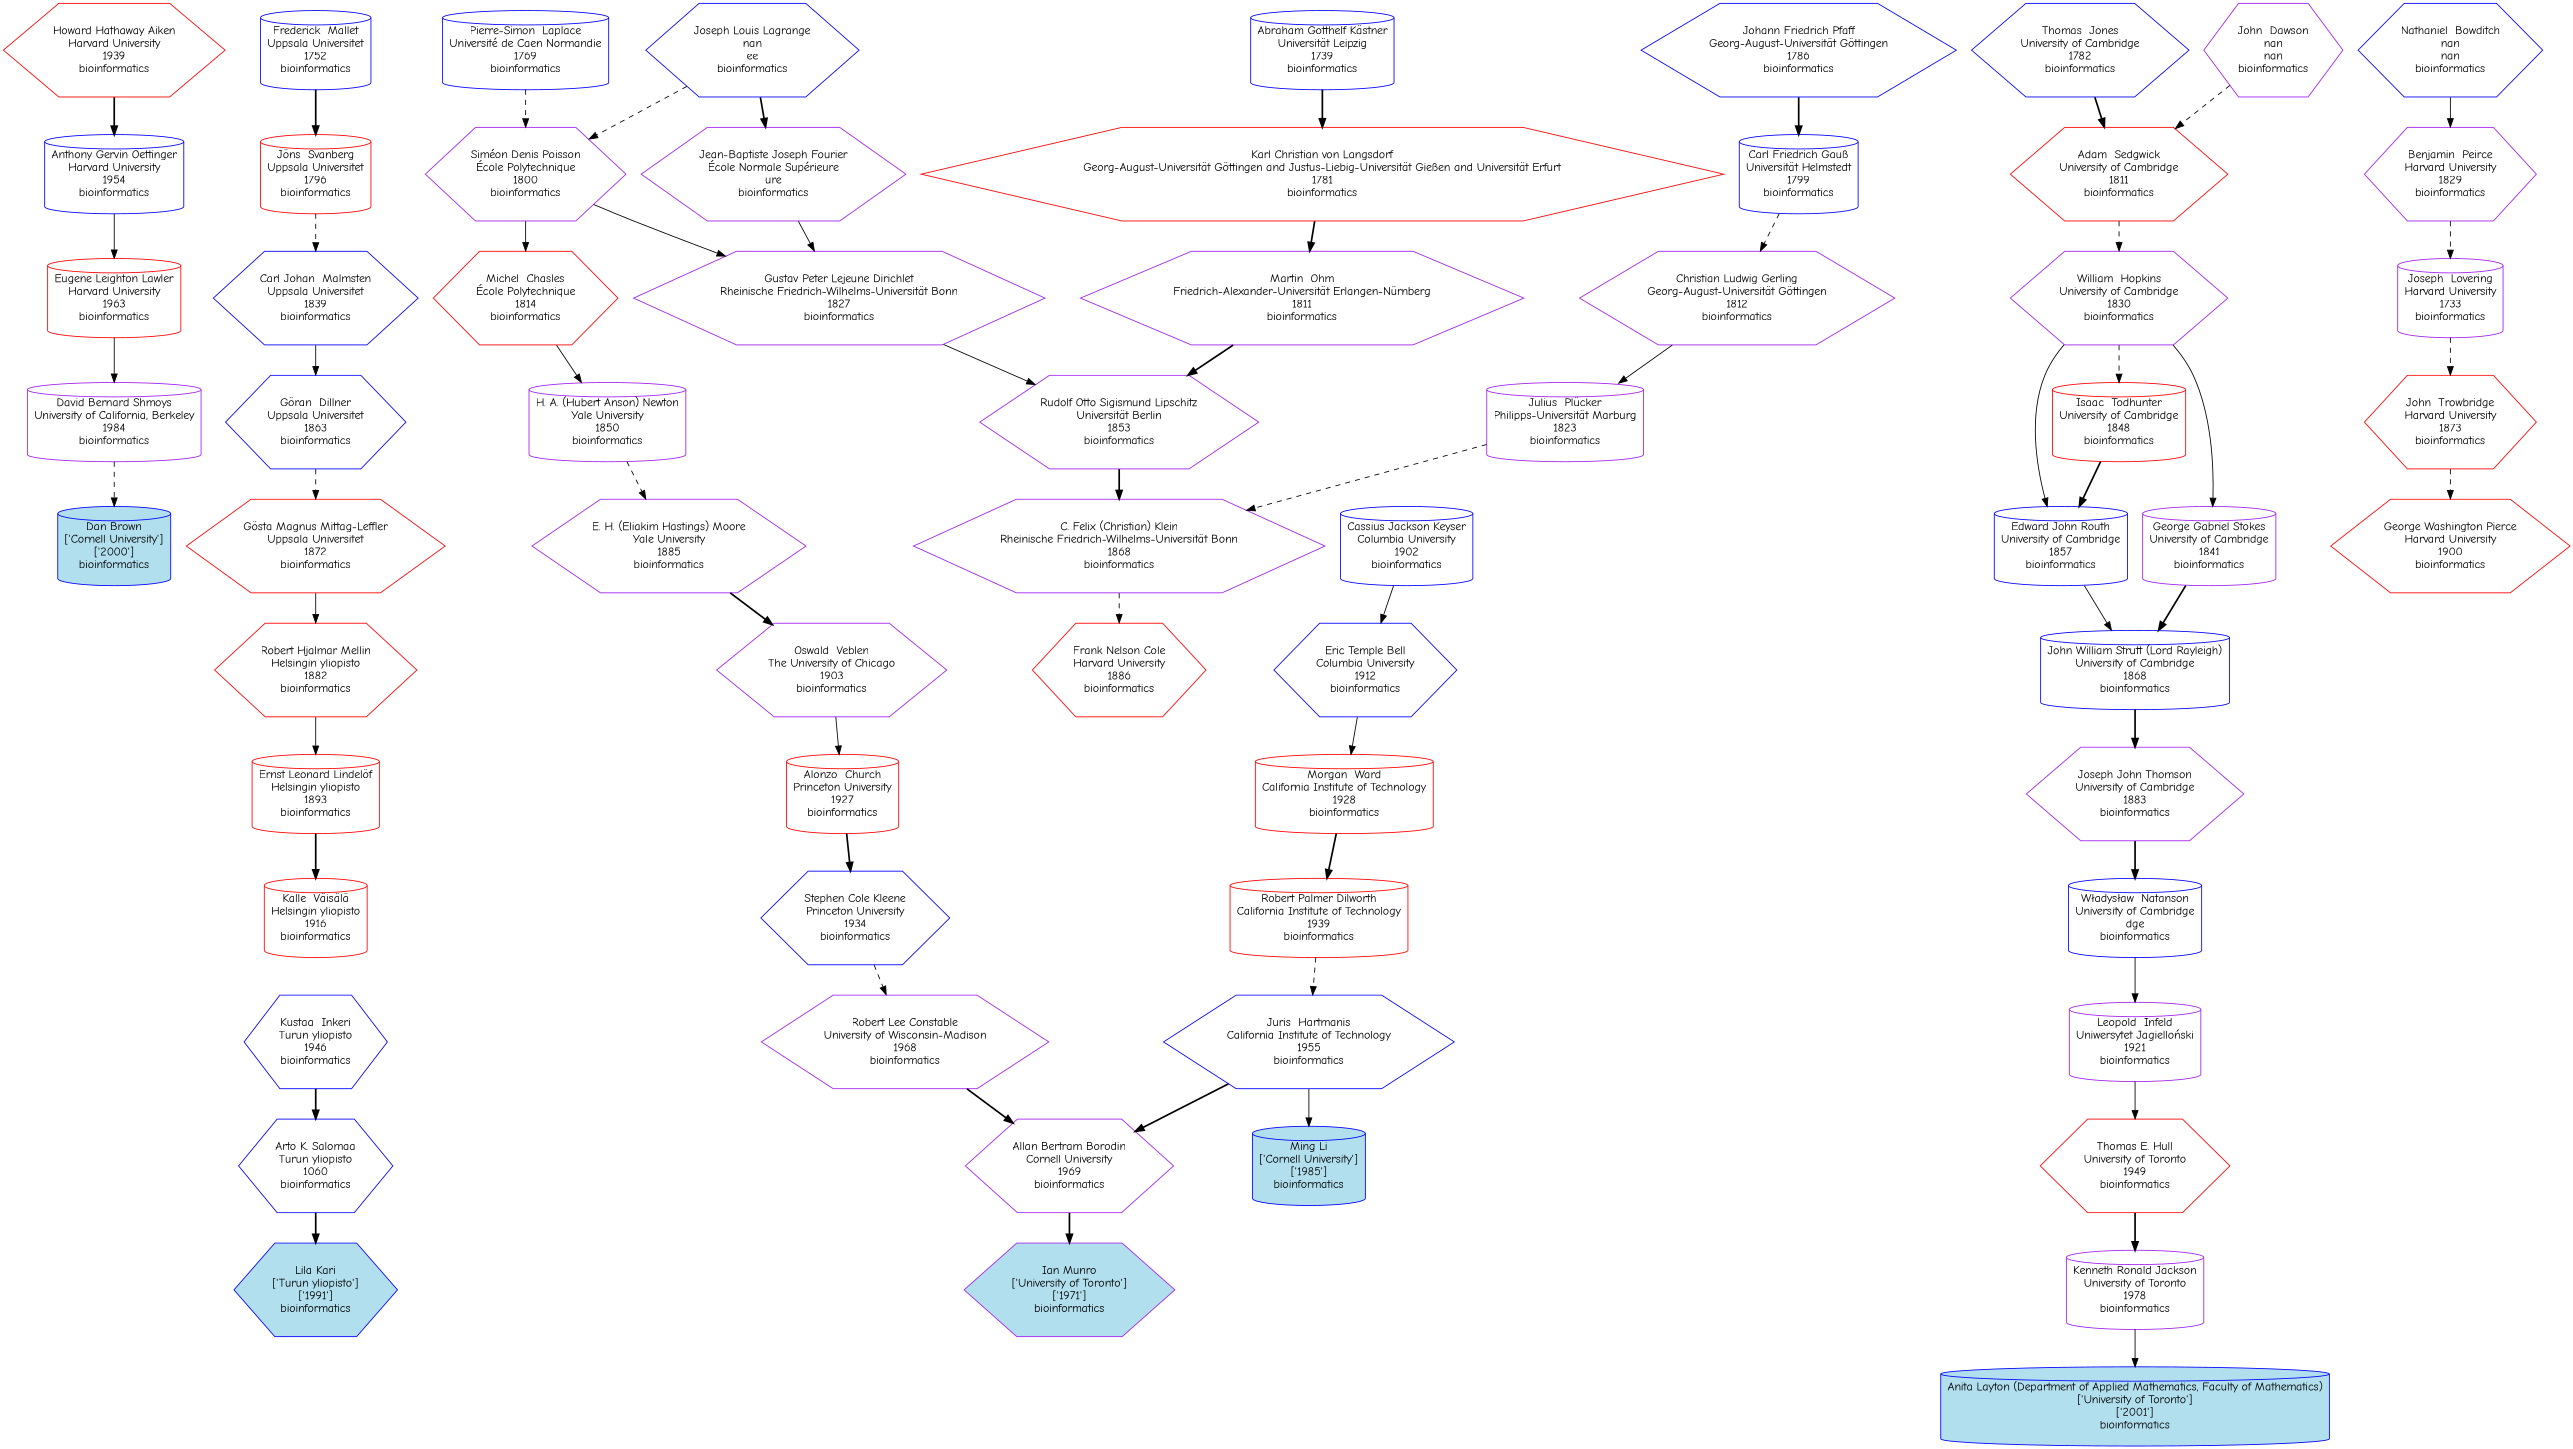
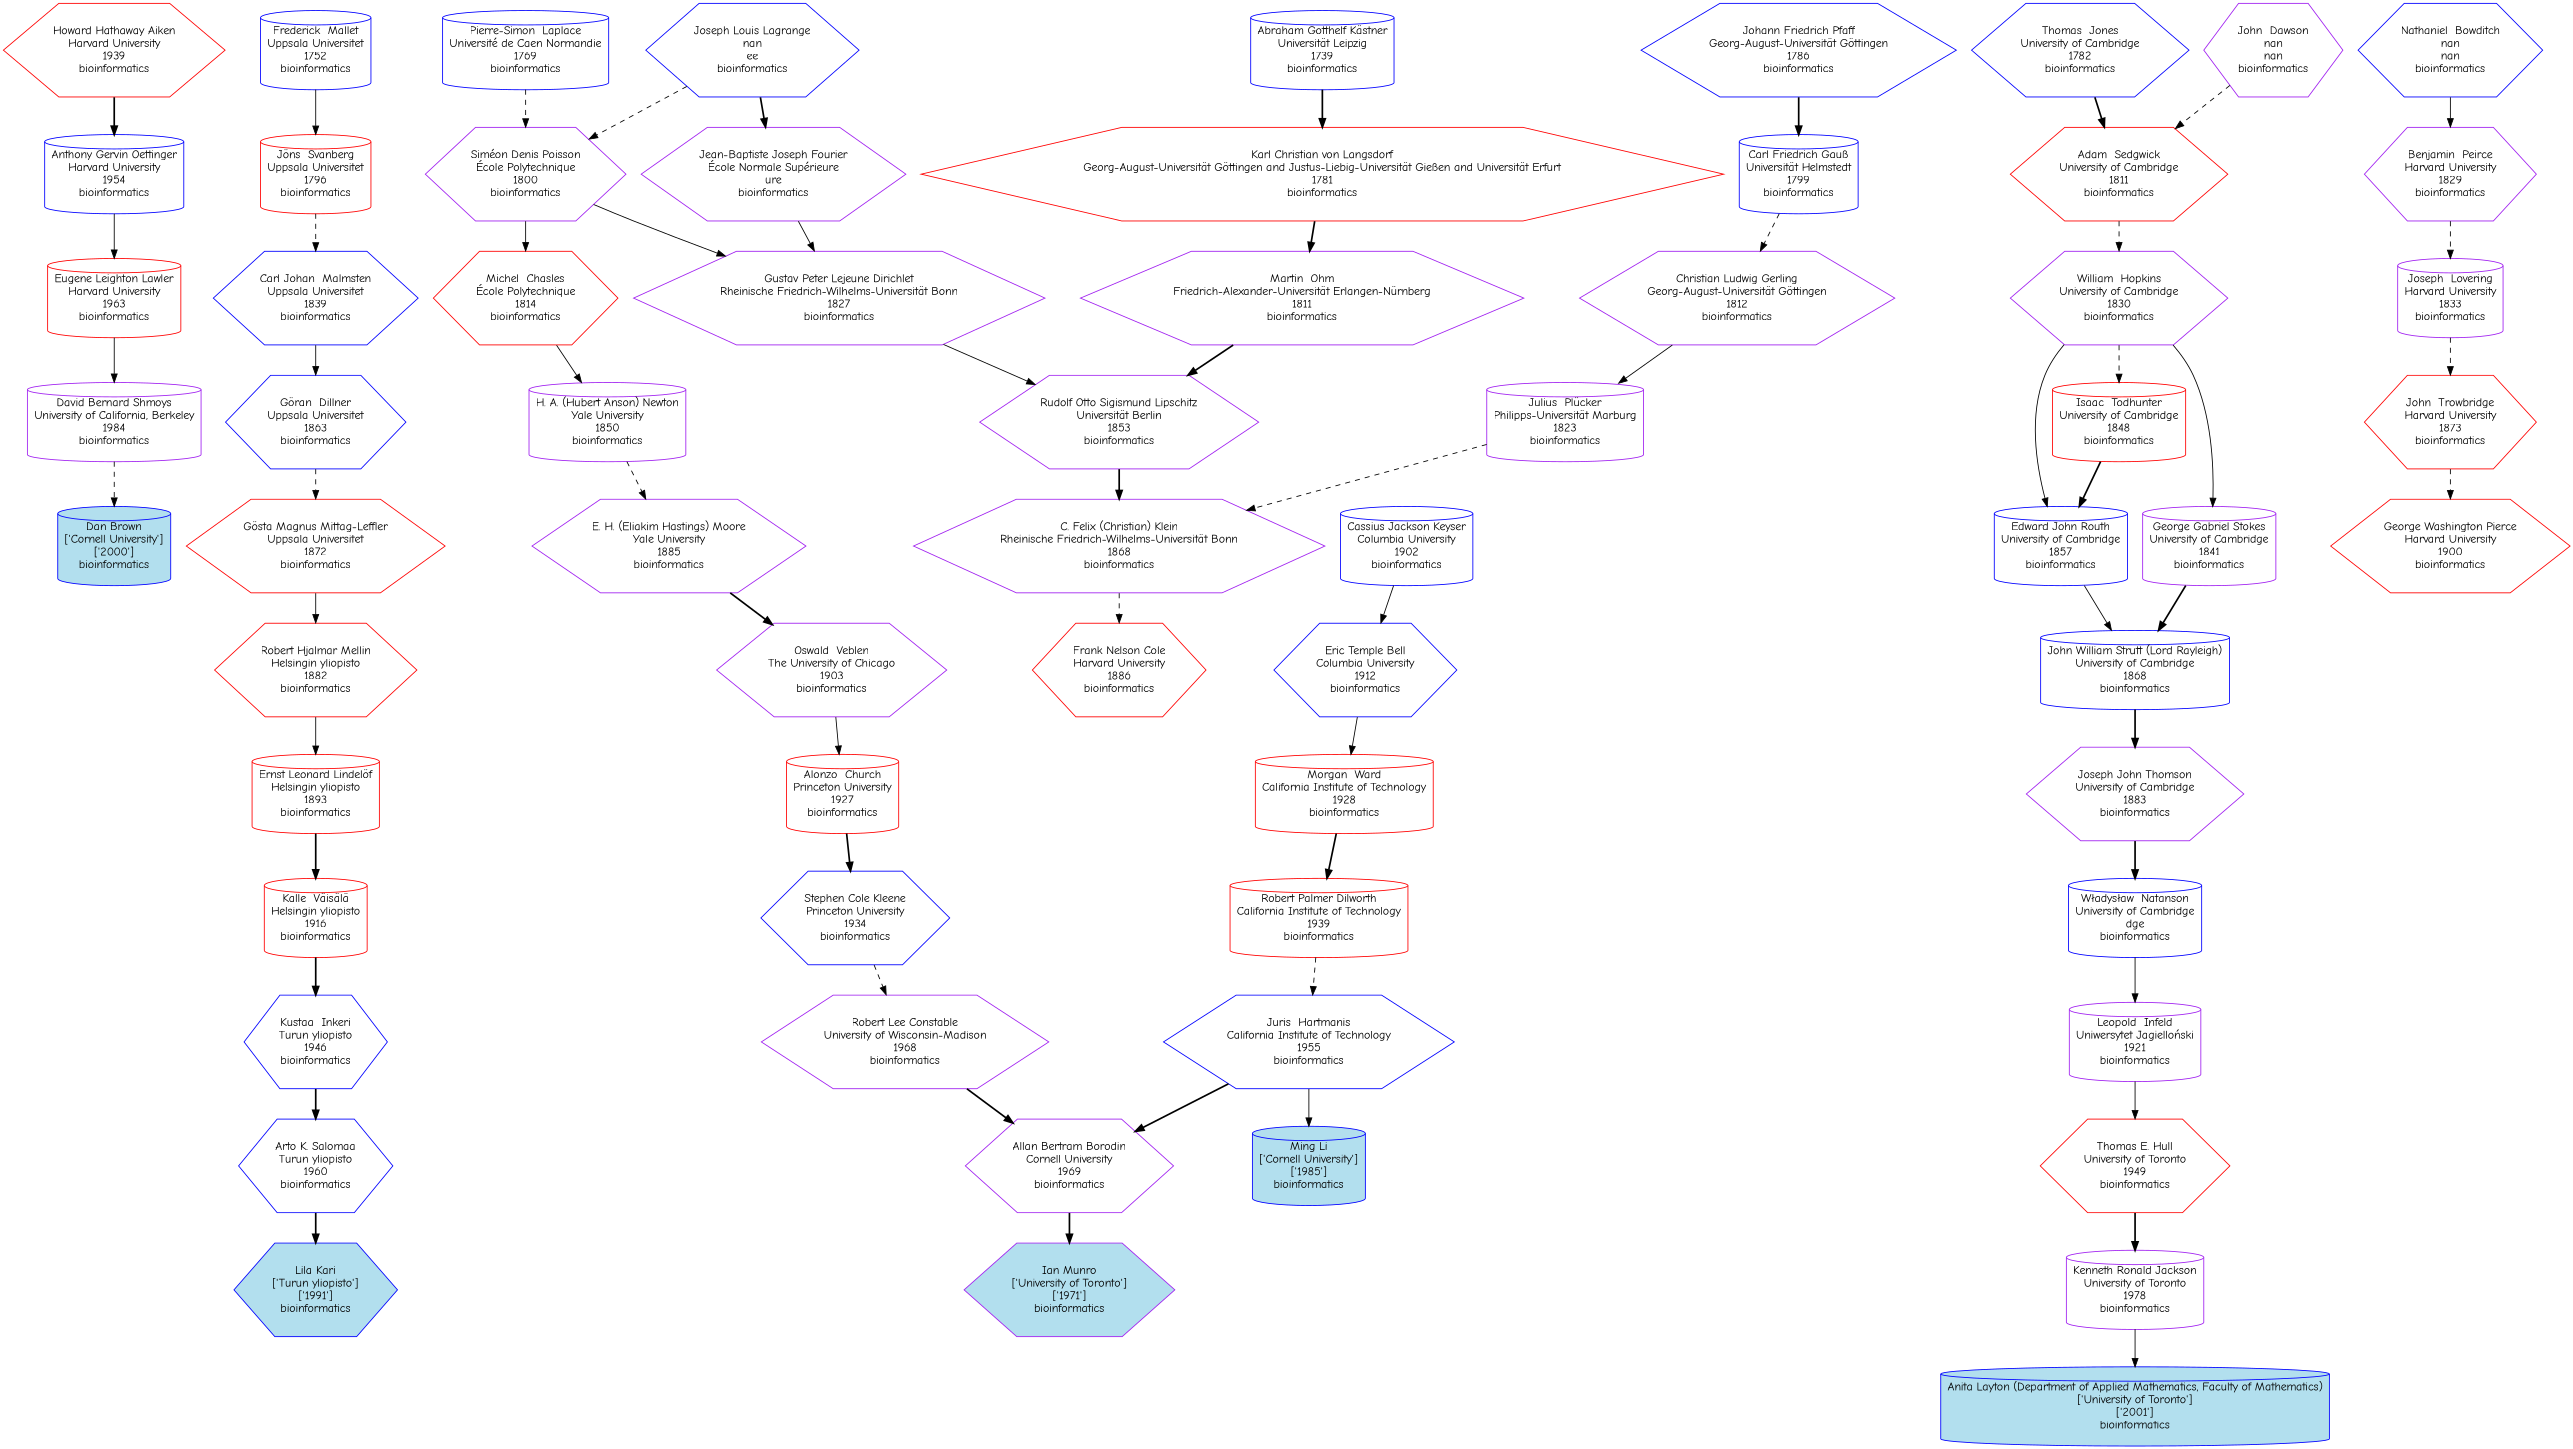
  digraph {
    fontname="Comic Neue"
    node [color=blue fontname="Comic Neue" shape=hexagon]
    edge [fontname="Comic Neue" style=bold]
    n1 [fillcolor=lightblue2 label="​Dan Brown\n['Cornell University']\n['2000']\nbioinformatics" shape=cylinder style=filled]
    n2 [fillcolor=lightblue2 label="Lila Kari\n['Turun yliopisto']\n['1991']\nbioinformatics" style=filled]
    n3 [fillcolor=lightblue2 label="Ming Li\n['Cornell University']\n['1985']\nbioinformatics" shape=cylinder style=filled]
    n4 [color=purple fillcolor=lightblue2 label="Ian Munro\n['University of Toronto']\n['1971']\nbioinformatics" style=filled]
    n5 [fillcolor=lightblue2 label="Anita Layton (Department of Applied Mathematics, Faculty of Mathematics)\n['University of Toronto']\n['2001']\nbioinformatics" shape=cylinder style=filled]
    n6 [color=purple label="David Bernard Shmoys\nUniversity of California, Berkeley\n1984\nbioinformatics" shape=cylinder]
-   n7 [label="Arto K. Salomaa\nTurun yliopisto\n1060\nbioinformatics"]
+   n7 [label="Arto K. Salomaa\nTurun yliopisto\n1960\nbioinformatics"]
    n8 [label="Juris  Hartmanis\nCalifornia Institute of Technology\n1955\nbioinformatics"]
    n9 [color=purple label="Allan Bertram Borodin\nCornell University\n1969\nbioinformatics"]
    n10 [color=purple label="Kenneth Ronald Jackson\nUniversity of Toronto\n1978\nbioinformatics" shape=cylinder]
    n11 [color=red label="Eugene Leighton Lawler\nHarvard University\n1963\nbioinformatics" shape=cylinder]
    n12 [label="Kustaa  Inkeri\nTurun yliopisto\n1946\nbioinformatics"]
    n13 [color=red label="Robert Palmer Dilworth\nCalifornia Institute of Technology\n1939\nbioinformatics" shape=cylinder]
    n14 [color=purple label="Robert Lee Constable\nUniversity of Wisconsin-Madison\n1968\nbioinformatics"]
    n15 [color=red label="Thomas E. Hull\nUniversity of Toronto\n1949\nbioinformatics"]
    n16 [label="Anthony Gervin Oettinger\nHarvard University\n1954\nbioinformatics" shape=cylinder]
    n17 [color=red label="Kalle  Väisälä\nHelsingin yliopisto\n1916\nbioinformatics" shape=cylinder]
    n18 [color=red label="Morgan  Ward\nCalifornia Institute of Technology\n1928\nbioinformatics" shape=cylinder]
    n19 [label="Stephen Cole Kleene\nPrinceton University\n1934\nbioinformatics"]
    n20 [color=purple label="Leopold  Infeld\nUniwersytet Jagielloński\n1921\nbioinformatics" shape=cylinder]
    n21 [color=red label="Howard Hathaway Aiken\nHarvard University\n1939\nbioinformatics"]
    n22 [color=red label="Ernst Leonard Lindelöf\nHelsingin yliopisto\n1893\nbioinformatics" shape=cylinder]
    n23 [label="Eric Temple Bell\nColumbia University\n1912\nbioinformatics"]
    n24 [color=red label="Alonzo  Church\nPrinceton University\n1927\nbioinformatics" shape=cylinder]
    n25 [label="Władysław  Natanson\nUniversity of Cambridge\ndge\nbioinformatics" shape=cylinder]
    n26 [color=red label="Robert Hjalmar Mellin\nHelsingin yliopisto\n1882\nbioinformatics"]
    n27 [color=red label="Frank Nelson Cole\nHarvard University\n1886\nbioinformatics"]
    n28 [label="Cassius Jackson Keyser\nColumbia University\n1902\nbioinformatics" shape=cylinder]
    n29 [color=purple label="Oswald  Veblen\nThe University of Chicago\n1903\nbioinformatics"]
    n30 [color=purple label="Joseph John Thomson\nUniversity of Cambridge\n1883\nbioinformatics"]
    n31 [color=red label="George Washington Pierce\nHarvard University\n1900\nbioinformatics"]
    n32 [color=red label="Gösta Magnus Mittag-Leffler\nUppsala Universitet\n1872\nbioinformatics"]
    n33 [color=purple label="C. Felix (Christian) Klein\nRheinische Friedrich-Wilhelms-Universität Bonn\n1868\nbioinformatics"]
    n34 [color=purple label="E. H. (Eliakim Hastings) Moore\nYale University\n1885\nbioinformatics"]
    n35 [label="John William Strutt (Lord Rayleigh)\nUniversity of Cambridge\n1868\nbioinformatics" shape=cylinder]
    n36 [color=red label="John  Trowbridge\nHarvard University\n1873\nbioinformatics"]
    n37 [label="Göran  Dillner\nUppsala Universitet\n1863\nbioinformatics"]
    n38 [color=purple label="Julius  Plücker\nPhilipps-Universität Marburg\n1823\nbioinformatics" shape=cylinder]
    n39 [color=purple label="Rudolf Otto Sigismund Lipschitz\nUniversität Berlin\n1853\nbioinformatics"]
    n40 [color=purple label="H. A. (Hubert Anson) Newton\nYale University\n1850\nbioinformatics" shape=cylinder]
    n41 [label="Edward John Routh\nUniversity of Cambridge\n1857\nbioinformatics" shape=cylinder]
    n42 [color=purple label="George Gabriel Stokes\nUniversity of Cambridge\n1841\nbioinformatics" shape=cylinder]
-   n43 [color=purple label="Joseph  Lovering\nHarvard University\n1733\nbioinformatics" shape=cylinder]
+   n43 [color=purple label="Joseph  Lovering\nHarvard University\n1833\nbioinformatics" shape=cylinder]
    n44 [label="Carl Johan  Malmsten\nUppsala Universitet\n1839\nbioinformatics"]
    n45 [color=purple label="Christian Ludwig Gerling\nGeorg-August-Universität Göttingen\n1812\nbioinformatics"]
    n46 [color=purple label="Martin  Ohm\nFriedrich-Alexander-Universität Erlangen-Nürnberg\n1811\nbioinformatics"]
    n47 [color=purple label="Gustav Peter Lejeune Dirichlet\nRheinische Friedrich-Wilhelms-Universität Bonn\n1827\nbioinformatics"]
    n48 [color=red label="Michel  Chasles\nÉcole Polytechnique\n1814\nbioinformatics"]
    n49 [color=red label="Isaac  Todhunter\nUniversity of Cambridge\n1848\nbioinformatics" shape=cylinder]
    n50 [color=purple label="William  Hopkins\nUniversity of Cambridge\n1830\nbioinformatics"]
    n51 [color=purple label="Benjamin  Peirce\nHarvard University\n1829\nbioinformatics"]
    n52 [color=red label="Jöns  Svanberg\nUppsala Universitet\n1796\nbioinformatics" shape=cylinder]
    n53 [label="Carl Friedrich Gauß\nUniversität Helmstedt\n1799\nbioinformatics" shape=cylinder]
    n54 [color=red label="Karl Christian von Langsdorf\nGeorg-August-Universität Göttingen and Justus-Liebig-Universität Gießen and Universität Erfurt\n1781\nbioinformatics"]
    n55 [color=purple label="Siméon Denis Poisson\nÉcole Polytechnique\n1800\nbioinformatics"]
    n56 [color=purple label="Jean-Baptiste Joseph Fourier\nÉcole Normale Supérieure\nure\nbioinformatics"]
    n57 [color=red label="Adam  Sedgwick\nUniversity of Cambridge\n1811\nbioinformatics"]
    n58 [label="Nathaniel  Bowditch\nnan\nnan\nbioinformatics"]
    n59 [label="Frederick  Mallet\nUppsala Universitet\n1752\nbioinformatics" shape=cylinder]
    n60 [label="Johann Friedrich Pfaff\nGeorg-August-Universität Göttingen\n1786\nbioinformatics"]
    n61 [label="Abraham Gotthelf Kästner\nUniversität Leipzig\n1739\nbioinformatics" shape=cylinder]
    n62 [label="Pierre-Simon  Laplace\nUniversité de Caen Normandie\n1769\nbioinformatics" shape=cylinder]
    n63 [label="Joseph Louis Lagrange\nnan\nee\nbioinformatics"]
    n64 [label="Thomas  Jones\nUniversity of Cambridge\n1782\nbioinformatics"]
    n65 [color=purple label="John  Dawson\nnan\nnan\nbioinformatics"]
    n6 -> n1 [style=dashed]
    n7 -> n2
    n8 -> n3 [style=solid]
    n8 -> n9
    n9 -> n4
    n10 -> n5 [style=solid]
    n11 -> n6 [style=solid]
    n12 -> n7
    n13 -> n8 [style=dashed]
    n14 -> n9
    n15 -> n10
    n16 -> n11 [style=solid]
+   n17 -> n12
    n18 -> n13
    n19 -> n14 [style=dashed]
    n20 -> n15 [style=solid]
    n21 -> n16
    n22 -> n17
    n23 -> n18 [style=solid]
    n24 -> n19
    n25 -> n20 [style=solid]
    n26 -> n22 [style=solid]
    n28 -> n23 [style=solid]
    n29 -> n24 [style=solid]
    n30 -> n25
    n32 -> n26 [style=solid]
    n33 -> n27 [style=dashed]
    n34 -> n29
    n35 -> n30
    n36 -> n31 [style=dashed]
    n37 -> n32 [style=dashed]
    n38 -> n33 [style=dashed]
    n39 -> n33
    n40 -> n34 [style=dashed]
    n41 -> n35 [style=solid]
    n42 -> n35
    n43 -> n36 [style=dashed]
    n44 -> n37 [style=solid]
    n45 -> n38 [style=solid]
    n46 -> n39
    n47 -> n39 [style=solid]
    n48 -> n40 [style=solid]
    n49 -> n41
    n50 -> n41 [style=solid]
    n50 -> n42 [style=solid]
    n50 -> n49 [style=dashed]
    n51 -> n43 [style=dashed]
    n52 -> n44 [style=dashed]
    n53 -> n45 [style=dashed]
    n54 -> n46
    n55 -> n47 [style=solid]
    n55 -> n48 [style=solid]
    n56 -> n47 [style=solid]
    n57 -> n50 [style=dashed]
    n58 -> n51 [style=solid]
-   n59 -> n52
+   n59 -> n52 [style=solid]
    n60 -> n53
    n61 -> n54
    n62 -> n55 [style=dashed]
    n63 -> n55 [style=dashed]
    n63 -> n56
    n64 -> n57
    n65 -> n57 [style=dashed]
  }
